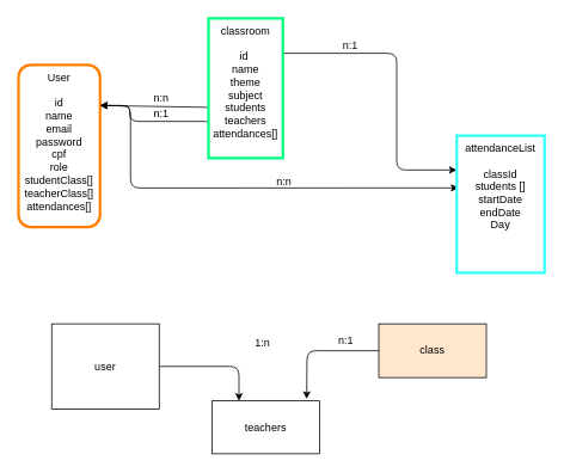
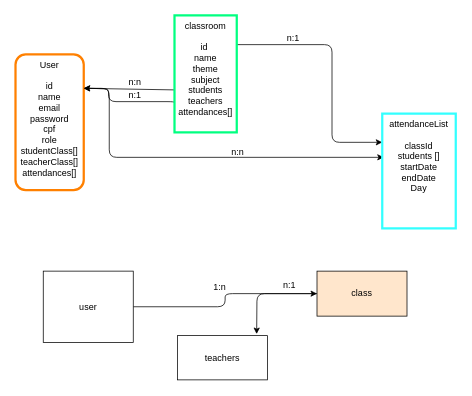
  <mxCell id="0" />
  <mxCell id="1" parent="0" />
  <mxCell id="2" style="edgeStyle=orthogonalEdgeStyle;html=1;exitX=1;exitY=0.25;exitDx=0;exitDy=0;entryX=0.02;entryY=0.381;entryDx=0;entryDy=0;entryPerimeter=0;" parent="1" source="3" target="10" edge="1"><mxGeometry relative="1" as="geometry"><Array as="points"><mxPoint x="121" y="118" /><mxPoint x="145" y="118" /><mxPoint x="145" y="209" /></Array></mxGeometry></mxCell>
  <mxCell id="3" value="User&lt;br&gt;&lt;br&gt;id&lt;br&gt;name&lt;br&gt;email&lt;br&gt;password&lt;br&gt;cpf&lt;br&gt;role&lt;br&gt;studentClass[]&lt;br&gt;teacherClass[]&lt;br&gt;attendances[]" style="rounded=1;whiteSpace=wrap;html=1;verticalAlign=top;strokeWidth=3;strokeColor=#FF8000;" parent="1" vertex="1"><mxGeometry x="20" y="72" width="91" height="181" as="geometry" /></mxCell>
  <mxCell id="4" style="edgeStyle=none;html=1;exitX=-0.003;exitY=0.637;exitDx=0;exitDy=0;entryX=1;entryY=0.25;entryDx=0;entryDy=0;exitPerimeter=0;" parent="1" source="7" target="3" edge="1"><mxGeometry relative="1" as="geometry" /></mxCell>
  <mxCell id="5" style="edgeStyle=orthogonalEdgeStyle;html=1;exitX=0;exitY=0.75;exitDx=0;exitDy=0;entryX=1;entryY=0.25;entryDx=0;entryDy=0;" parent="1" source="7" target="3" edge="1"><mxGeometry relative="1" as="geometry"><Array as="points"><mxPoint x="144" y="135" /><mxPoint x="144" y="118" /></Array></mxGeometry></mxCell>
  <mxCell id="6" style="edgeStyle=orthogonalEdgeStyle;html=1;exitX=1;exitY=0.25;exitDx=0;exitDy=0;entryX=0;entryY=0.25;entryDx=0;entryDy=0;" parent="1" source="7" target="10" edge="1"><mxGeometry relative="1" as="geometry"><Array as="points"><mxPoint x="442" y="59" /><mxPoint x="442" y="189" /></Array></mxGeometry></mxCell>
  <mxCell id="7" value="classroom&lt;br&gt;&lt;br&gt;id&amp;nbsp;&lt;br&gt;name&lt;br&gt;theme&lt;br&gt;subject&lt;br&gt;students&lt;br&gt;teachers&lt;br&gt;attendances[]" style="whiteSpace=wrap;html=1;strokeColor=#00FF80;strokeWidth=3;verticalAlign=top;" parent="1" vertex="1"><mxGeometry x="232" y="20" width="83" height="156" as="geometry" /></mxCell>
  <mxCell id="8" value="n:n" style="text;html=1;align=center;verticalAlign=middle;resizable=0;points=[];autosize=1;strokeColor=none;fillColor=none;" parent="1" vertex="1"><mxGeometry x="165" y="100" width="27" height="18" as="geometry" /></mxCell>
  <mxCell id="9" value="n:1" style="text;html=1;align=center;verticalAlign=middle;resizable=0;points=[];autosize=1;strokeColor=none;fillColor=none;" parent="1" vertex="1"><mxGeometry x="165" y="118" width="27" height="18" as="geometry" /></mxCell>
  <mxCell id="10" value="attendanceList&lt;br&gt;&lt;br&gt;classId&lt;br&gt;students []&lt;br&gt;startDate&lt;br&gt;endDate&lt;br&gt;Day" style="whiteSpace=wrap;html=1;strokeColor=#33FFFF;strokeWidth=3;verticalAlign=top;" parent="1" vertex="1"><mxGeometry x="509" y="151" width="98" height="153" as="geometry" /></mxCell>
  <mxCell id="11" value="n:1" style="text;html=1;align=center;verticalAlign=middle;resizable=0;points=[];autosize=1;strokeColor=none;fillColor=none;" parent="1" vertex="1"><mxGeometry x="376" y="41" width="27" height="18" as="geometry" /></mxCell>
  <mxCell id="12" value="n:n" style="text;html=1;align=center;verticalAlign=middle;resizable=0;points=[];autosize=1;strokeColor=none;fillColor=none;" parent="1" vertex="1"><mxGeometry x="302" y="193" width="27" height="18" as="geometry" /></mxCell>
- <mxCell id="13" style="edgeStyle=orthogonalEdgeStyle;html=1;exitX=1;exitY=0.5;exitDx=0;exitDy=0;entryX=0.25;entryY=0;entryDx=0;entryDy=0;" parent="1" source="14" target="17" edge="1"><mxGeometry relative="1" as="geometry" /></mxCell>
+ <mxCell id="13" style="edgeStyle=orthogonalEdgeStyle;html=1;exitX=1;exitY=0.5;exitDx=0;exitDy=0;" parent="1" source="14" target="16" edge="1"><mxGeometry relative="1" as="geometry" /></mxCell>
  <mxCell id="14" value="user" style="whiteSpace=wrap;html=1;" parent="1" vertex="1"><mxGeometry x="57" y="361" width="120" height="95" as="geometry" /></mxCell>
  <mxCell id="15" style="edgeStyle=orthogonalEdgeStyle;html=1;exitX=0;exitY=0.5;exitDx=0;exitDy=0;" parent="1" source="16" edge="1"><mxGeometry relative="1" as="geometry"><mxPoint x="341.533" y="444.817" as="targetPoint" /></mxGeometry></mxCell>
  <mxCell id="16" value="class" style="whiteSpace=wrap;html=1;fillColor=#ffe6cc;" parent="1" vertex="1"><mxGeometry x="422" y="361" width="120" height="60" as="geometry" /></mxCell>
  <mxCell id="17" value="teachers&lt;br&gt;" style="whiteSpace=wrap;html=1;" parent="1" vertex="1"><mxGeometry x="236" y="447" width="120" height="59" as="geometry" /></mxCell>
  <mxCell id="18" value="1:n" style="text;html=1;align=center;verticalAlign=middle;resizable=0;points=[];autosize=1;strokeColor=none;fillColor=none;" parent="1" vertex="1"><mxGeometry x="278" y="373" width="27" height="18" as="geometry" /></mxCell>
  <mxCell id="19" value="n:1" style="text;html=1;align=center;verticalAlign=middle;resizable=0;points=[];autosize=1;strokeColor=none;fillColor=none;" parent="1" vertex="1"><mxGeometry x="371" y="371" width="27" height="18" as="geometry" /></mxCell>
